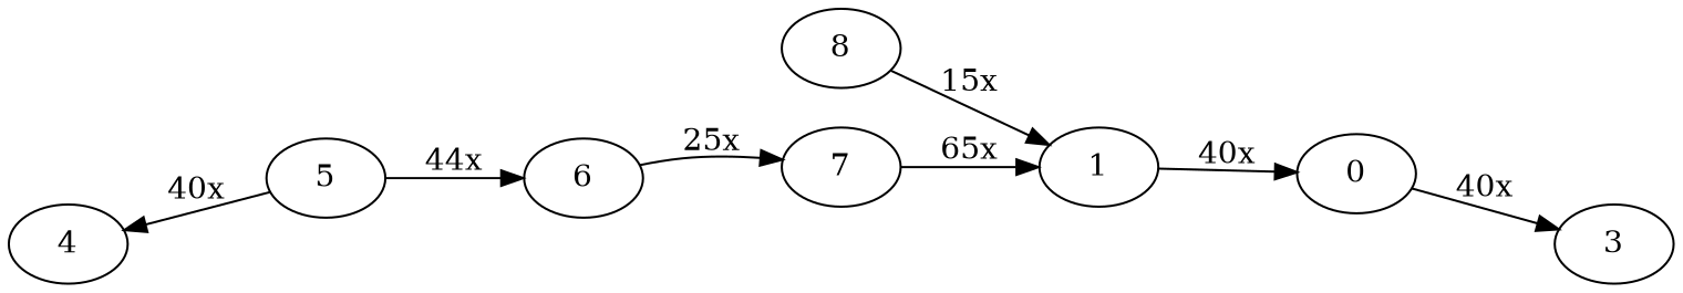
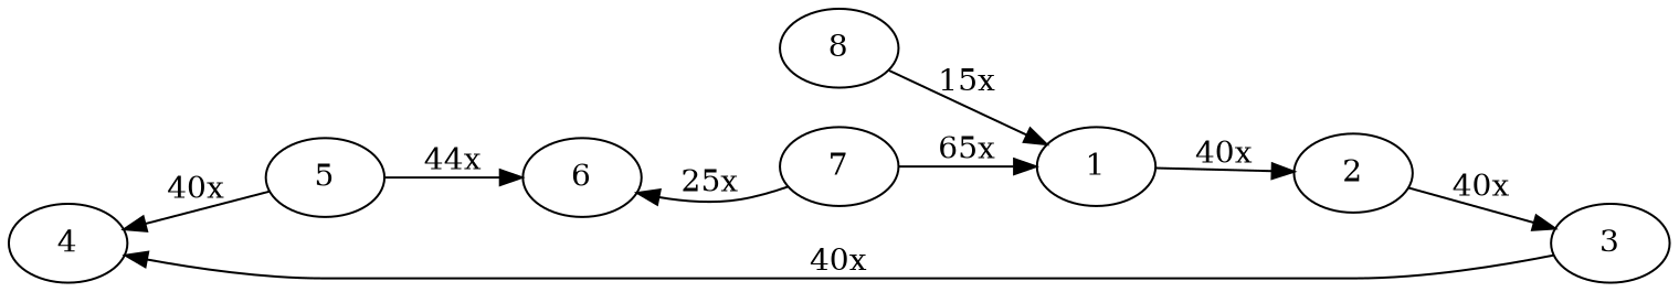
  digraph {
    rankdir=LR
    edge [color=black]
    4
    7
    8
    1
    5
    6
-   2 [label=0]
+   2
    3
    subgraph sub_1 {
      rank=min
      4
    }
    subgraph sub_2 {
      rank=same
      7
      8
    }
    7 -> 1 [label="65x"]
    8 -> 1 [label="15x"]
    1 -> 2 [label="40x"]
    5 -> 4 [label="40x"]
    5 -> 6 [label="44x"]
-   6 -> 7 [label="25x"]
+   7 -> 6 [label="25x"]
    2 -> 3 [label="40x"]
+   3 -> 4 [label="40x"]
  }
